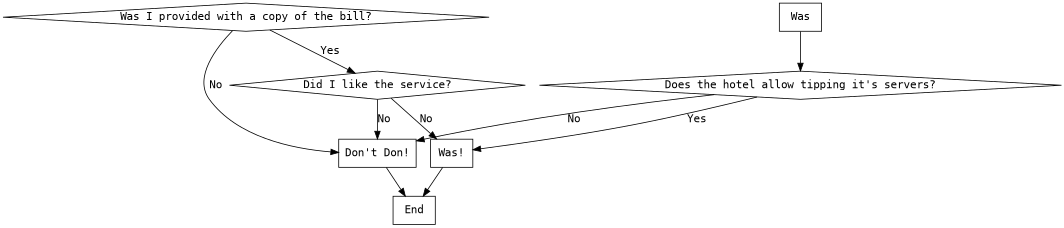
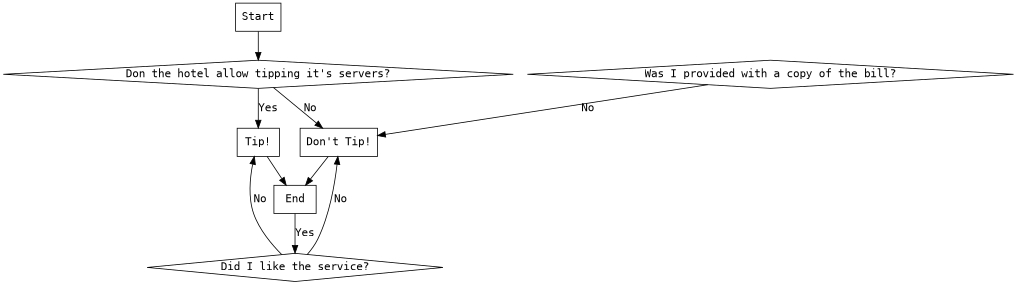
  strict digraph {
    fontname="DejaVu Sans Mono"
    node [fontname="DejaVu Sans Mono" shape=box]
    edge [fontname="DejaVu Sans Mono"]
-   n1 [label="Was!"]
-   n2 [label="Don't Don!"]
+   n1 [label="Tip!"]
+   n2 [label="Don't Tip!"]
    n3 [label=End]
-   n4 [label=Was]
-   n5 [label="Does the hotel allow tipping it's servers?" shape=diamond]
+   n4 [label=Start]
+   n5 [label="Don the hotel allow tipping it's servers?" shape=diamond]
    n6 [label="Was I provided with a copy of the bill?" shape=diamond]
    n7 [label="Did I like the service?" shape=diamond]
    subgraph sub_1 {
      rank=same
      n1
      n2
    }
    n1 -> n3
    n2 -> n3
    n4 -> n5
    n5 -> n1 [label=Yes]
    n5 -> n2 [label=No]
    n6 -> n2 [label=No]
-   n6 -> n7 [label=Yes]
+   n3 -> n7 [label=Yes]
    n7 -> n1 [label=No]
    n7 -> n2 [label=No]
  }
